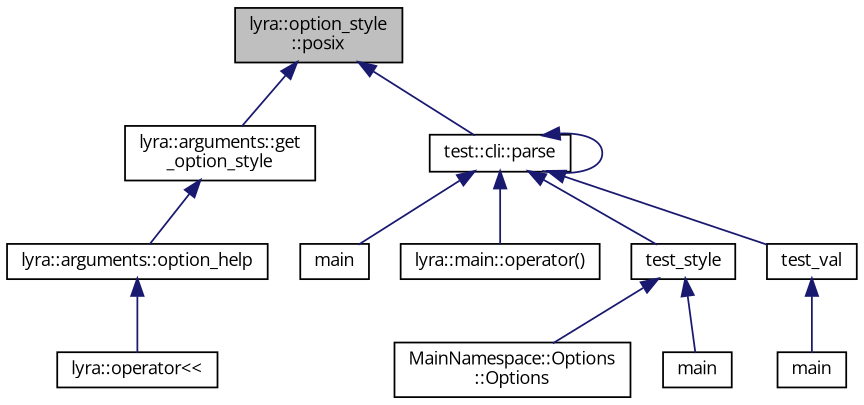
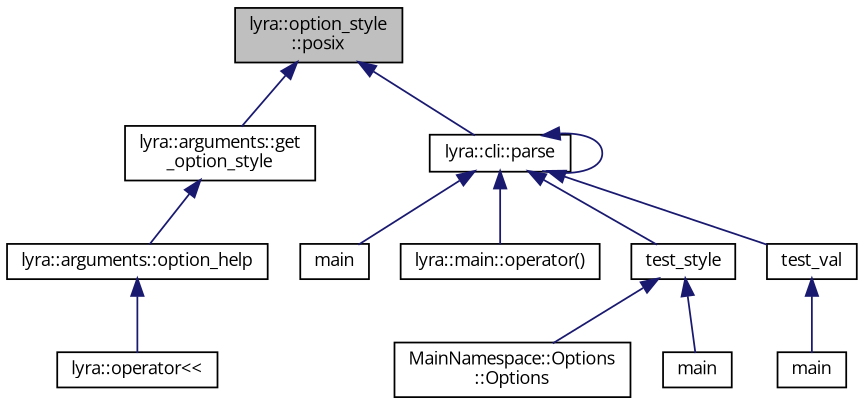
  digraph {
    fontname="Open Sans"
    rankdir=TB
    node [color=black fillcolor=white fontname="Open Sans" fontsize=10 shape=record style=filled]
    edge [color=midnightblue dir=back fontname="Open Sans" fontsize=10 labelfontname=Helvetica labelfontsize=10 style=solid]
    n1 [fillcolor=grey75 fontcolor=black height=0.2 label="lyra::option_style\l::posix" width=0.4]
    n2 [height=0.2 label="lyra::arguments::get\l_option_style" width=0.4]
-   n3 [height=0.2 label="test::cli::parse" width=0.4]
+   n3 [height=0.2 label="lyra::cli::parse" width=0.4]
    n4 [height=0.2 label="lyra::arguments::option_help" width=0.4]
    n5 [height=0.2 label=main width=0.4]
    n6 [height=0.2 label="lyra::main::operator()" width=0.4]
    n7 [height=0.2 label=test_style width=0.4]
    n8 [height=0.2 label=test_val width=0.4]
    n9 [height=0.2 label="lyra::operator\<\<" width=0.4]
    n10 [height=0.2 label="MainNamespace::Options\l::Options" width=0.4]
    n11 [height=0.2 label=main width=0.4]
    n12 [height=0.2 label=main width=0.4]
    n1 -> n2
    n1 -> n3
    n2 -> n4
    n3 -> n3
    n3 -> n5
    n3 -> n6
    n3 -> n7
    n3 -> n8
    n4 -> n9
    n7 -> n10
    n7 -> n11
    n8 -> n12
  }
